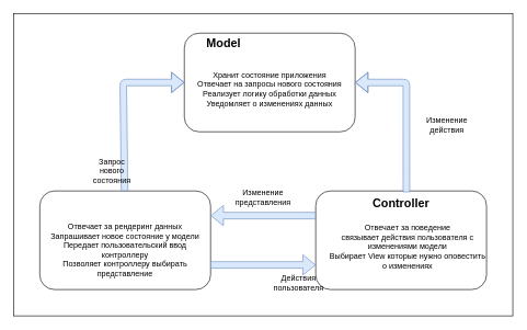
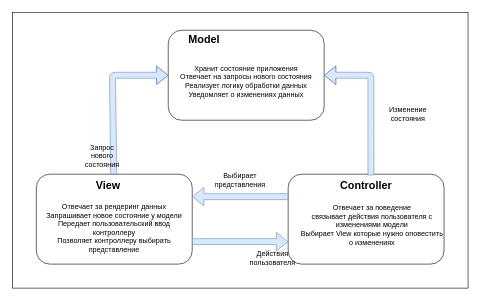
  <mxCell id="0" />
  <mxCell id="1" parent="0" />
  <mxCell id="2" value="" style="rounded=0;whiteSpace=wrap;html=1;" vertex="1" parent="1"><mxGeometry x="20" y="20" width="760" height="460" as="geometry" /></mxCell>
  <mxCell id="3" value="" style="rounded=1;whiteSpace=wrap;html=1;" vertex="1" parent="1"><mxGeometry x="280" y="50" width="260" height="150" as="geometry" /></mxCell>
  <mxCell id="4" value="" style="rounded=1;whiteSpace=wrap;html=1;" vertex="1" parent="1"><mxGeometry x="480" y="290" width="260" height="150" as="geometry" /></mxCell>
  <mxCell id="5" value="&lt;span style=&quot;color: rgba(0 , 0 , 0 , 0) ; font-family: monospace ; font-size: 0px&quot;&gt;%3CmxGraphModel%3E%3Croot%3E%3CmxCell%20id%3D%220%22%2F%3E%3CmxCell%20id%3D%221%22%20parent%3D%220%22%2F%3E%3CmxCell%20id%3D%222%22%20value%3D%22%D0%A5%D1%80%D0%B0%D0%BD%D0%B8%D1%82%20%D1%81%D0%BE%D1%81%D1%82%D0%BE%D1%8F%D0%BD%D0%B8%D0%B5%20%D0%BF%D1%80%D0%B8%D0%BB%D0%BE%D0%B6%D0%B5%D0%BD%D0%B8%D1%8F%26lt%3Bbr%26gt%3B%D0%9E%D1%82%D0%B2%D0%B5%D1%87%D0%B0%D0%B5%D1%82%20%D0%BD%D0%B0%20%D0%B7%D0%B0%D0%BF%D1%80%D0%BE%D1%81%D1%8B%20%D0%BD%D0%BE%D0%B2%D0%BE%D0%B3%D0%BE%20%D1%81%D0%BE%D1%81%D1%82%D0%BE%D1%8F%D0%BD%D0%B8%D1%8F%26lt%3Bbr%26gt%3B%D0%A0%D0%B5%D0%B0%D0%BB%D0%B8%D0%B7%D1%83%D0%B5%D1%82%20%D0%BB%D0%BE%D0%B3%D0%B8%D0%BA%D1%83%20%D0%BE%D0%B1%D1%80%D0%B0%D0%B1%D0%BE%D1%82%D0%BA%D0%B8%20%D0%B4%D0%B0%D0%BD%D0%BD%D1%8B%D1%85%26lt%3Bbr%26gt%3B%D0%A3%D0%B2%D0%B5%D0%B4%D0%BE%D0%BC%D0%BB%D1%8F%D0%B5%D1%82%20%D0%BE%20%D0%B8%D0%B7%D0%BC%D0%B5%D0%BD%D0%B5%D0%BD%D0%B8%D1%8F%D1%85%20%D0%B4%D0%B0%D0%BD%D0%BD%D1%8B%D1%85%22%20style%3D%22text%3Bhtml%3D1%3BstrokeColor%3Dnone%3BfillColor%3Dnone%3Balign%3Dcenter%3BverticalAlign%3Dmiddle%3BwhiteSpace%3Dwrap%3Brounded%3D0%3B%22%20vertex%3D%221%22%20parent%3D%221%22%3E%3CmxGeometry%20x%3D%22310%22%20y%3D%22120%22%20width%3D%22240%22%20height%3D%2290%22%20as%3D%22geometry%22%2F%3E%3C%2FmxCell%3E%3C%2Froot%3E%3C%2FmxGraphModel%3E&lt;/span&gt;" style="rounded=1;whiteSpace=wrap;html=1;" vertex="1" parent="1"><mxGeometry x="60" y="290" width="260" height="150" as="geometry" /></mxCell>
  <mxCell id="6" value="&lt;b style=&quot;font-size: 18px&quot;&gt;Model&lt;/b&gt;" style="text;html=1;strokeColor=none;fillColor=none;align=center;verticalAlign=middle;whiteSpace=wrap;rounded=0;" vertex="1" parent="1"><mxGeometry x="320" y="55" width="40" height="20" as="geometry" /></mxCell>
  <mxCell id="7" value="&lt;b style=&quot;font-size: 18px&quot;&gt;Controller&lt;/b&gt;" style="text;html=1;strokeColor=none;fillColor=none;align=center;verticalAlign=middle;whiteSpace=wrap;rounded=0;" vertex="1" parent="1"><mxGeometry x="590" y="300" width="40" height="20" as="geometry" /></mxCell>
+ <mxCell id="8" value="&lt;b style=&quot;font-size: 18px&quot;&gt;View&lt;/b&gt;" style="text;html=1;strokeColor=none;fillColor=none;align=center;verticalAlign=middle;whiteSpace=wrap;rounded=0;" vertex="1" parent="1"><mxGeometry x="160" y="300" width="40" height="20" as="geometry" /></mxCell>
  <mxCell id="9" value="Хранит состояние приложения&lt;br&gt;Отвечает на запросы нового состояния&lt;br&gt;Реализует логику обработки данных&lt;br&gt;Уведомляет о изменениях данных" style="text;html=1;strokeColor=none;fillColor=none;align=center;verticalAlign=middle;whiteSpace=wrap;rounded=0;" vertex="1" parent="1"><mxGeometry x="290" y="90" width="240" height="90" as="geometry" /></mxCell>
  <mxCell id="10" value="Отвечает за рендеринг данных&lt;br&gt;Запрашивает новое состояние у модели&lt;br&gt;Передает пользовательский ввод контроллеру&lt;br&gt;Позволяет контроллеру выбирать представление" style="text;html=1;strokeColor=none;fillColor=none;align=center;verticalAlign=middle;whiteSpace=wrap;rounded=0;" vertex="1" parent="1"><mxGeometry x="70" y="335" width="240" height="90" as="geometry" /></mxCell>
  <mxCell id="11" value="Отвечает за поведение&lt;br&gt;связывает действия пользователя с изменениями модели&lt;br&gt;Выбирает View которые нужно оповестить о изменениях" style="text;html=1;strokeColor=none;fillColor=none;align=center;verticalAlign=middle;whiteSpace=wrap;rounded=0;" vertex="1" parent="1"><mxGeometry x="500" y="330" width="240" height="90" as="geometry" /></mxCell>
  <mxCell id="12" value="" style="shape=flexArrow;endArrow=classic;html=1;entryX=0;entryY=0.5;entryDx=0;entryDy=0;fillColor=#dae8fc;strokeColor=#6c8ebf;" edge="1" parent="1" source="5" target="3"><mxGeometry width="50" height="50" relative="1" as="geometry"><mxPoint x="160" y="260" as="sourcePoint" /><mxPoint x="210" y="210" as="targetPoint" /><Array as="points"><mxPoint x="187" y="125" /></Array></mxGeometry></mxCell>
  <mxCell id="13" value="Запрос нового состояния" style="text;html=1;strokeColor=none;fillColor=none;align=center;verticalAlign=middle;whiteSpace=wrap;rounded=0;" vertex="1" parent="1"><mxGeometry x="150" y="250" width="40" height="20" as="geometry" /></mxCell>
  <mxCell id="14" value="" style="shape=flexArrow;endArrow=classic;html=1;exitX=0.531;exitY=0.013;exitDx=0;exitDy=0;exitPerimeter=0;entryX=1;entryY=0.5;entryDx=0;entryDy=0;fillColor=#dae8fc;strokeColor=#6c8ebf;" edge="1" parent="1" source="4" target="3"><mxGeometry width="50" height="50" relative="1" as="geometry"><mxPoint x="610" y="250" as="sourcePoint" /><mxPoint x="660" y="200" as="targetPoint" /><Array as="points"><mxPoint x="618" y="125" /></Array></mxGeometry></mxCell>
- <mxCell id="15" value="Изменение действия" style="text;html=1;strokeColor=none;fillColor=none;align=center;verticalAlign=middle;whiteSpace=wrap;rounded=0;" vertex="1" parent="1"><mxGeometry x="660" y="180" width="40" height="20" as="geometry" /></mxCell>
+ <mxCell id="15" value="Изменение состояния" style="text;html=1;strokeColor=none;fillColor=none;align=center;verticalAlign=middle;whiteSpace=wrap;rounded=0;" vertex="1" parent="1"><mxGeometry x="660" y="180" width="40" height="20" as="geometry" /></mxCell>
  <mxCell id="16" value="" style="shape=flexArrow;endArrow=classic;html=1;exitX=1;exitY=0.75;exitDx=0;exitDy=0;entryX=0;entryY=0.75;entryDx=0;entryDy=0;fillColor=#dae8fc;strokeColor=#6c8ebf;" edge="1" parent="1" source="5" target="4"><mxGeometry width="50" height="50" relative="1" as="geometry"><mxPoint x="340" y="440" as="sourcePoint" /><mxPoint x="390" y="390" as="targetPoint" /></mxGeometry></mxCell>
  <mxCell id="17" value="Действия пользователя" style="text;html=1;strokeColor=none;fillColor=none;align=center;verticalAlign=middle;whiteSpace=wrap;rounded=0;" vertex="1" parent="1"><mxGeometry x="434" y="420" width="40" height="20" as="geometry" /></mxCell>
  <mxCell id="18" value="" style="shape=flexArrow;endArrow=classic;html=1;exitX=0;exitY=0.25;exitDx=0;exitDy=0;entryX=1;entryY=0.25;entryDx=0;entryDy=0;fillColor=#dae8fc;strokeColor=#6c8ebf;" edge="1" parent="1" source="4" target="5"><mxGeometry width="50" height="50" relative="1" as="geometry"><mxPoint x="380" y="300" as="sourcePoint" /><mxPoint x="430" y="250" as="targetPoint" /></mxGeometry></mxCell>
- <mxCell id="19" value="Изменение представления" style="text;html=1;strokeColor=none;fillColor=none;align=center;verticalAlign=middle;whiteSpace=wrap;rounded=0;" vertex="1" parent="1"><mxGeometry x="380" y="290" width="40" height="20" as="geometry" /></mxCell>
+ <mxCell id="19" value="Выбирает представления" style="text;html=1;strokeColor=none;fillColor=none;align=center;verticalAlign=middle;whiteSpace=wrap;rounded=0;" vertex="1" parent="1"><mxGeometry x="380" y="290" width="40" height="20" as="geometry" /></mxCell>
